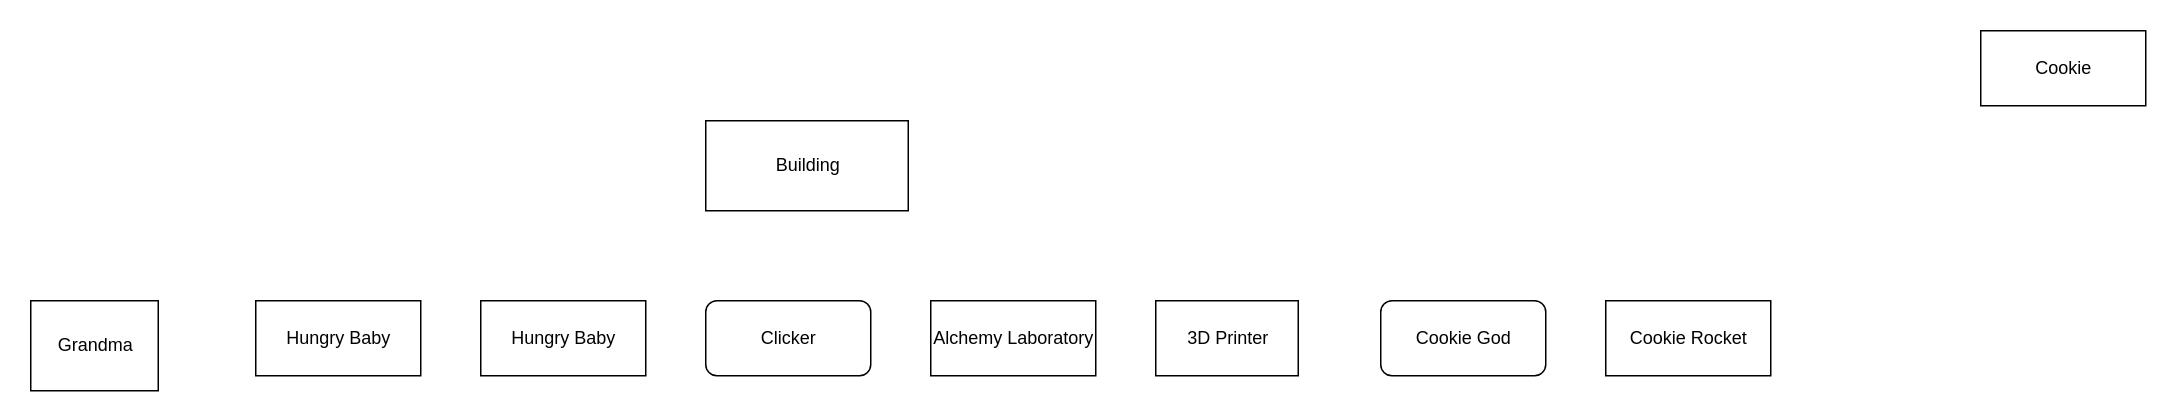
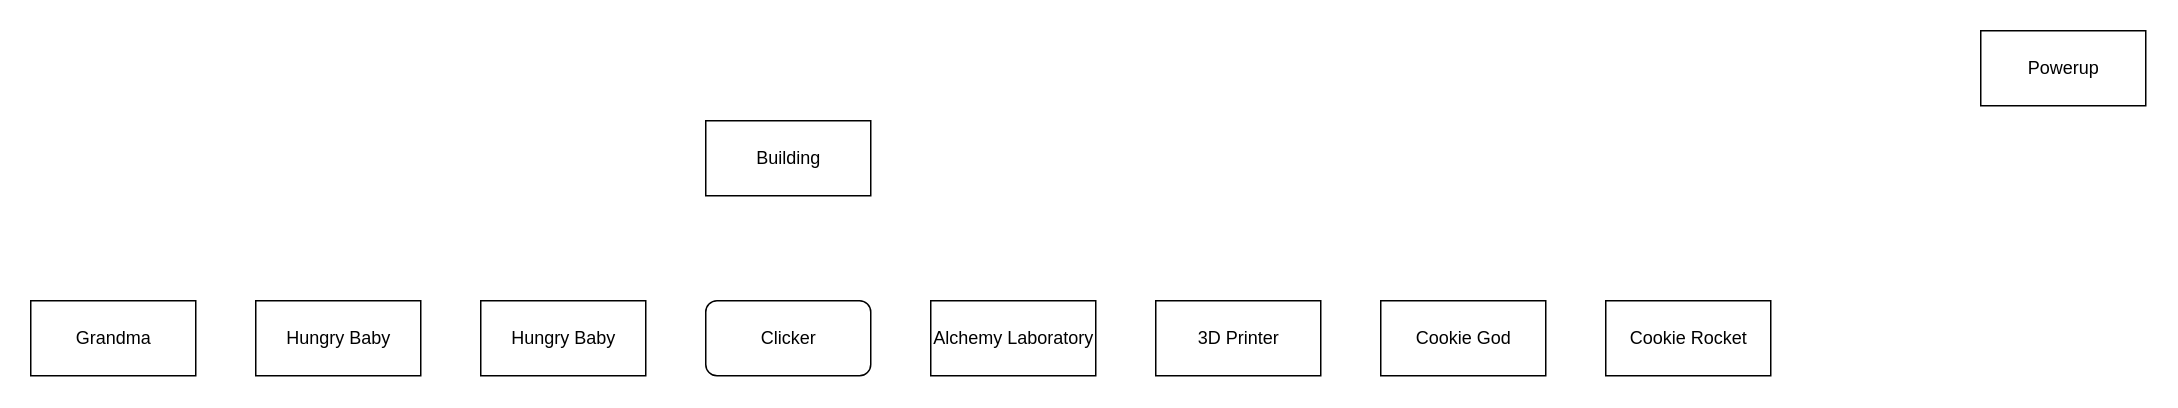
  <mxCell id="0" />
  <mxCell id="1" parent="0" />
- <mxCell id="2" value="Building" style="html=1;" vertex="1" parent="1"><mxGeometry x="470" y="80" width="135" height="60" as="geometry" /></mxCell>
- <mxCell id="3" value="Cookie" style="html=1;" vertex="1" parent="1"><mxGeometry x="1320" y="20" width="110" height="50" as="geometry" /></mxCell>
- <mxCell id="4" value="Grandma" style="html=1;" vertex="1" parent="1"><mxGeometry x="20" y="200" width="85" height="60" as="geometry" /></mxCell>
+ <mxCell id="2" value="Building" style="html=1;" vertex="1" parent="1"><mxGeometry x="470" y="80" width="110" height="50" as="geometry" /></mxCell>
+ <mxCell id="3" value="Powerup" style="html=1;" vertex="1" parent="1"><mxGeometry x="1320" y="20" width="110" height="50" as="geometry" /></mxCell>
+ <mxCell id="4" value="Grandma" style="html=1;" vertex="1" parent="1"><mxGeometry x="20" y="200" width="110" height="50" as="geometry" /></mxCell>
  <mxCell id="5" value="Hungry Baby" style="html=1;" vertex="1" parent="1"><mxGeometry x="170" y="200" width="110" height="50" as="geometry" /></mxCell>
  <mxCell id="6" value="Hungry Baby" style="html=1;" vertex="1" parent="1"><mxGeometry x="320" y="200" width="110" height="50" as="geometry" /></mxCell>
  <mxCell id="7" value="Clicker" style="html=1;rounded=1;" vertex="1" parent="1"><mxGeometry x="470" y="200" width="110" height="50" as="geometry" /></mxCell>
  <mxCell id="8" value="Alchemy Laboratory" style="html=1;" vertex="1" parent="1"><mxGeometry x="620" y="200" width="110" height="50" as="geometry" /></mxCell>
- <mxCell id="9" value="3D Printer" style="html=1;" vertex="1" parent="1"><mxGeometry x="770" y="200" width="95" height="50" as="geometry" /></mxCell>
- <mxCell id="10" value="Cookie God" style="html=1;rounded=1;" vertex="1" parent="1"><mxGeometry x="920" y="200" width="110" height="50" as="geometry" /></mxCell>
+ <mxCell id="9" value="3D Printer" style="html=1;" vertex="1" parent="1"><mxGeometry x="770" y="200" width="110" height="50" as="geometry" /></mxCell>
+ <mxCell id="10" value="Cookie God" style="html=1;" vertex="1" parent="1"><mxGeometry x="920" y="200" width="110" height="50" as="geometry" /></mxCell>
  <mxCell id="11" value="Cookie Rocket" style="html=1;" vertex="1" parent="1"><mxGeometry x="1070" y="200" width="110" height="50" as="geometry" /></mxCell>
